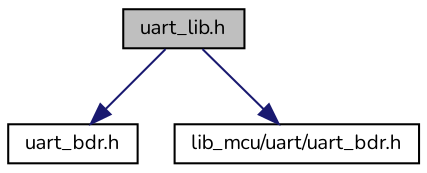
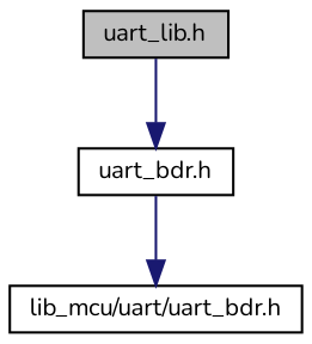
  digraph {
    fontname=Nunito
    node [color=black fillcolor=white fontname=Nunito fontsize=10 shape=record style=filled]
    edge [color=midnightblue fontname=Nunito fontsize=10 labelfontname="FreeSans.ttf" labelfontsize=10 style=solid]
    n1 [fillcolor=grey75 fontcolor=black height=0.2 label="uart_lib.h" width=0.4]
    n2 [height=0.2 label="uart_bdr.h" width=0.4]
    n3 [height=0.2 label="lib_mcu/uart/uart_bdr.h" width=0.4]
    n1 -> n2
-   n1 -> n3
+   n2 -> n3
  }
